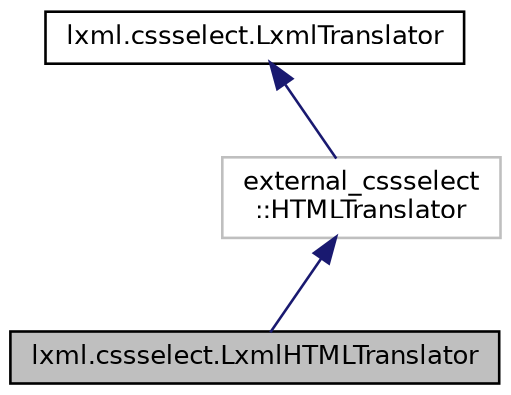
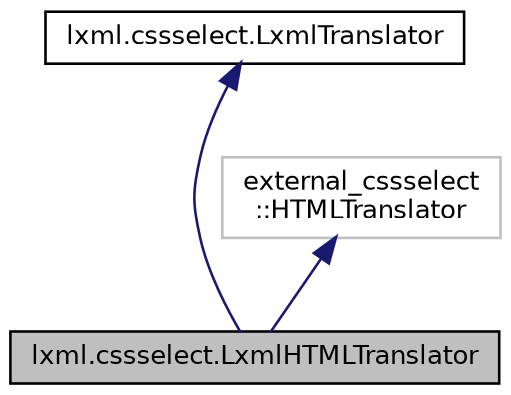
  digraph {
    node [color=black fillcolor=white fontname=Helvetica fontsize=10 shape=record style=filled]
    edge [color=midnightblue dir=back fontname=Helvetica fontsize=10 labelfontname=Helvetica labelfontsize=10 style=solid]
    n1 [fillcolor=grey75 fontcolor=black height=0.2 label="lxml.cssselect.LxmlHTMLTranslator" width=0.4]
    n2 [height=0.2 label="lxml.cssselect.LxmlTranslator" width=0.4]
    n3 [color=grey75 height=0.2 label="external_cssselect\l::HTMLTranslator" width=0.4]
-   n2 -> n3
+   n2 -> n1
    n3 -> n1
  }
